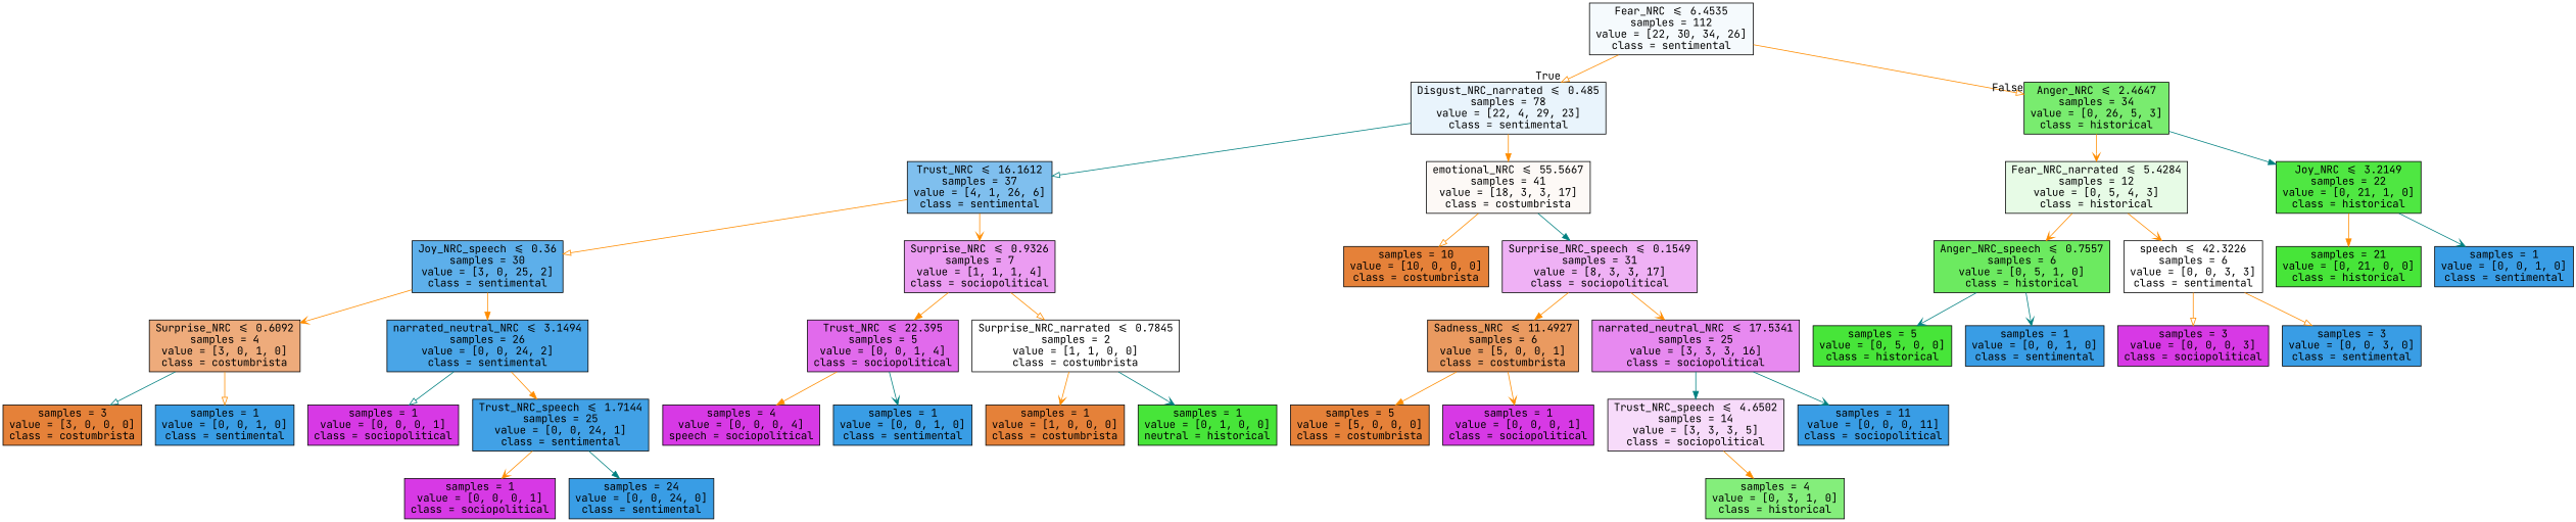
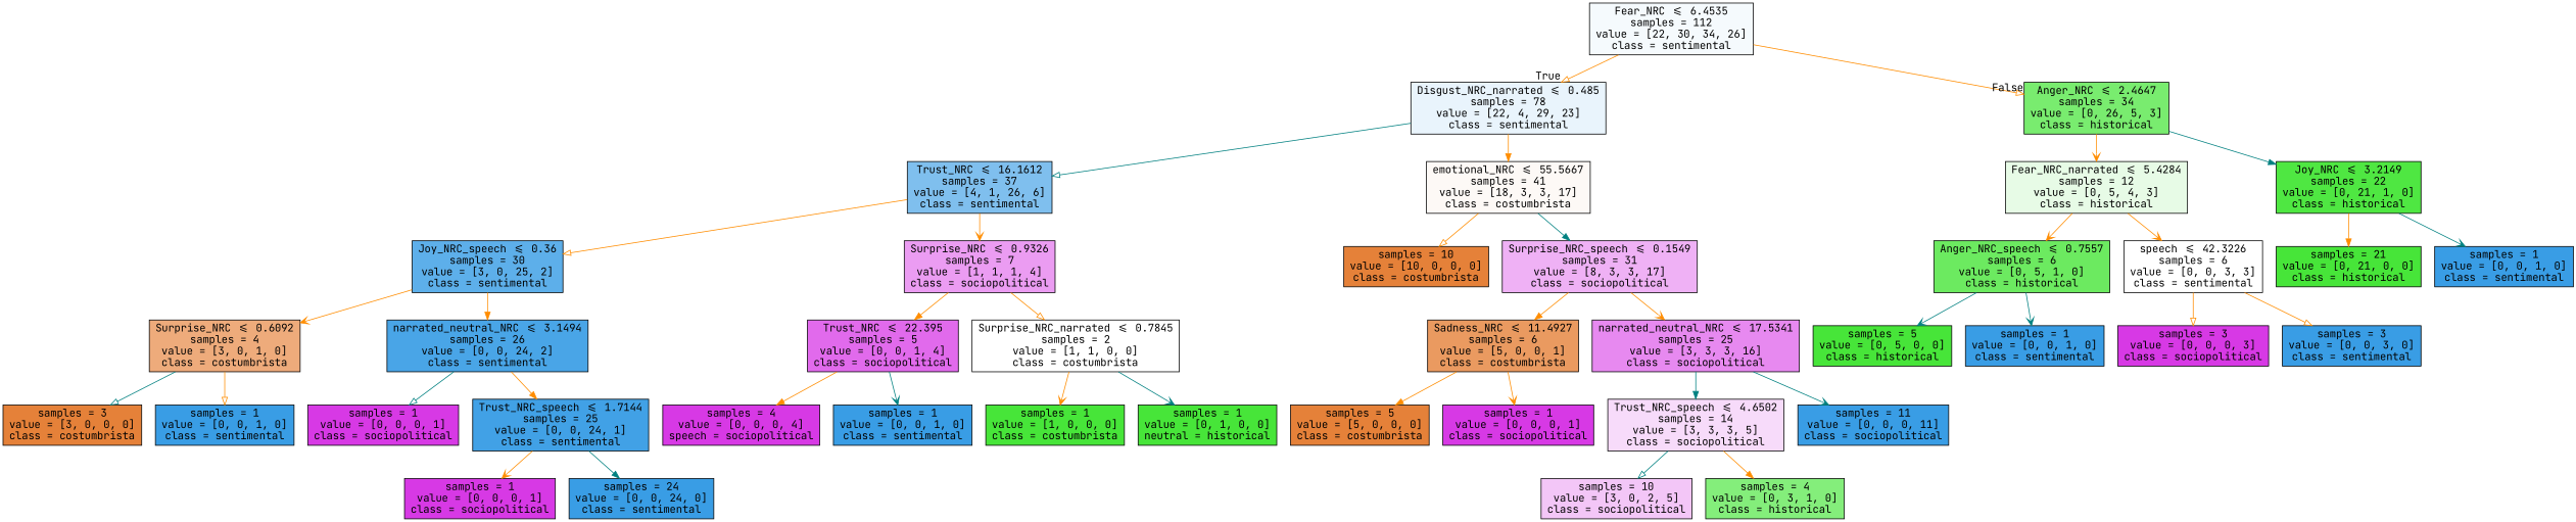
  digraph {
    fontname="JetBrains Mono"
    node [color=black fillcolor="#399de5ff" fontname="JetBrains Mono" shape=box style=filled]
    edge [arrowhead=vee color=darkorange fontname="JetBrains Mono"]
    n1 [fillcolor="#399de50c" label="Fear_NRC <= 6.4535\nsamples = 112\nvalue = [22, 30, 34, 26]\nclass = sentimental"]
    n2 [fillcolor="#399de51c" label="Disgust_NRC_narrated <= 0.485\nsamples = 78\nvalue = [22, 4, 29, 23]\nclass = sentimental"]
    n3 [fillcolor="#47e539b9" label="Anger_NRC <= 2.4647\nsamples = 34\nvalue = [0, 26, 5, 3]\nclass = historical"]
    n4 [fillcolor="#399de5a5" label="Trust_NRC <= 16.1612\nsamples = 37\nvalue = [4, 1, 26, 6]\nclass = sentimental"]
    n5 [fillcolor="#e581390b" label="emotional_NRC <= 55.5667\nsamples = 41\nvalue = [18, 3, 3, 17]\nclass = costumbrista"]
    n6 [fillcolor="#47e53920" label="Fear_NRC_narrated <= 5.4284\nsamples = 12\nvalue = [0, 5, 4, 3]\nclass = historical"]
    n7 [fillcolor="#47e539f3" label="Joy_NRC <= 3.2149\nsamples = 22\nvalue = [0, 21, 1, 0]\nclass = historical"]
    n8 [fillcolor="#399de5d0" label="Joy_NRC_speech <= 0.36\nsamples = 30\nvalue = [3, 0, 25, 2]\nclass = sentimental"]
    n9 [fillcolor="#d739e57f" label="Surprise_NRC <= 0.9326\nsamples = 7\nvalue = [1, 1, 1, 4]\nclass = sociopolitical"]
    n10 [fillcolor="#e58139ff" label="samples = 10\nvalue = [10, 0, 0, 0]\nclass = costumbrista"]
    n11 [fillcolor="#d739e564" label="Surprise_NRC_speech <= 0.1549\nsamples = 31\nvalue = [8, 3, 3, 17]\nclass = sociopolitical"]
    n12 [fillcolor="#e58139aa" label="Surprise_NRC <= 0.6092\nsamples = 4\nvalue = [3, 0, 1, 0]\nclass = costumbrista"]
    n13 [fillcolor="#399de5ea" label="narrated_neutral_NRC <= 3.1494\nsamples = 26\nvalue = [0, 0, 24, 2]\nclass = sentimental"]
    n14 [fillcolor="#d739e5bf" label="Trust_NRC <= 22.395\nsamples = 5\nvalue = [0, 0, 1, 4]\nclass = sociopolitical"]
    n15 [fillcolor="#e5813900" label="Surprise_NRC_narrated <= 0.7845\nsamples = 2\nvalue = [1, 1, 0, 0]\nclass = costumbrista"]
    n16 [fillcolor="#e58139ff" label="samples = 3\nvalue = [3, 0, 0, 0]\nclass = costumbrista"]
    n17 [label="samples = 1\nvalue = [0, 0, 1, 0]\nclass = sentimental"]
    n18 [fillcolor="#d739e5ff" label="samples = 1\nvalue = [0, 0, 0, 1]\nclass = sociopolitical"]
    n19 [fillcolor="#399de5f4" label="Trust_NRC_speech <= 1.7144\nsamples = 25\nvalue = [0, 0, 24, 1]\nclass = sentimental"]
    n20 [fillcolor="#d739e5ff" label="samples = 1\nvalue = [0, 0, 0, 1]\nclass = sociopolitical"]
    n21 [label="samples = 24\nvalue = [0, 0, 24, 0]\nclass = sentimental"]
    n22 [fillcolor="#d739e5ff" label="samples = 4\nvalue = [0, 0, 0, 4]\nspeech = sociopolitical"]
    n23 [label="samples = 1\nvalue = [0, 0, 1, 0]\nclass = sentimental"]
-   n24 [fillcolor="#e58139ff" label="samples = 1\nvalue = [1, 0, 0, 0]\nclass = costumbrista"]
+   n24 [fillcolor="#47e539ff" label="samples = 1\nvalue = [1, 0, 0, 0]\nclass = costumbrista"]
    n25 [fillcolor="#47e539ff" label="samples = 1\nvalue = [0, 1, 0, 0]\nneutral = historical"]
    n26 [fillcolor="#e58139cc" label="Sadness_NRC <= 11.4927\nsamples = 6\nvalue = [5, 0, 0, 1]\nclass = costumbrista"]
    n27 [fillcolor="#d739e597" label="narrated_neutral_NRC <= 17.5341\nsamples = 25\nvalue = [3, 3, 3, 16]\nclass = sociopolitical"]
    n28 [fillcolor="#e58139ff" label="samples = 5\nvalue = [5, 0, 0, 0]\nclass = costumbrista"]
    n29 [fillcolor="#d739e5ff" label="samples = 1\nvalue = [0, 0, 0, 1]\nclass = sociopolitical"]
    n30 [fillcolor="#d739e52e" label="Trust_NRC_speech <= 4.6502\nsamples = 14\nvalue = [3, 3, 3, 5]\nclass = sociopolitical"]
    n31 [label="samples = 11\nvalue = [0, 0, 0, 11]\nclass = sociopolitical"]
+   n32 [fillcolor="#d739e549" label="samples = 10\nvalue = [3, 0, 2, 5]\nclass = sociopolitical"]
    n33 [fillcolor="#47e539aa" label="samples = 4\nvalue = [0, 3, 1, 0]\nclass = historical"]
    n34 [fillcolor="#47e539cc" label="Anger_NRC_speech <= 0.7557\nsamples = 6\nvalue = [0, 5, 1, 0]\nclass = historical"]
    n35 [fillcolor="#399de500" label="speech <= 42.3226\nsamples = 6\nvalue = [0, 0, 3, 3]\nclass = sentimental"]
    n36 [fillcolor="#47e539ff" label="samples = 21\nvalue = [0, 21, 0, 0]\nclass = historical"]
    n37 [label="samples = 1\nvalue = [0, 0, 1, 0]\nclass = sentimental"]
    n38 [fillcolor="#47e539ff" label="samples = 5\nvalue = [0, 5, 0, 0]\nclass = historical"]
    n39 [label="samples = 1\nvalue = [0, 0, 1, 0]\nclass = sentimental"]
    n40 [fillcolor="#d739e5ff" label="samples = 3\nvalue = [0, 0, 0, 3]\nclass = sociopolitical"]
    n41 [label="samples = 3\nvalue = [0, 0, 3, 0]\nclass = sentimental"]
    n1 -> n2 [arrowhead=onormal headlabel=True labelangle=45 labeldistance=2.5]
    n1 -> n3 [arrowhead=onormal headlabel=False labelangle=-45 labeldistance=2.5]
    n2 -> n4 [arrowhead=onormal color=teal]
    n2 -> n5 [arrowhead=normal]
    n3 -> n6
    n3 -> n7 [arrowhead=normal color=teal]
    n4 -> n8 [arrowhead=onormal]
    n4 -> n9
    n5 -> n10 [arrowhead=onormal]
    n5 -> n11 [arrowhead=normal color=teal]
    n6 -> n34
    n6 -> n35
    n7 -> n36 [arrowhead=normal]
    n7 -> n37 [color=teal]
    n8 -> n12
    n8 -> n13 [arrowhead=normal]
    n9 -> n14 [arrowhead=normal]
    n9 -> n15 [arrowhead=onormal]
    n11 -> n26 [arrowhead=normal]
    n11 -> n27
    n12 -> n16 [arrowhead=onormal color=teal]
    n12 -> n17 [arrowhead=onormal]
    n13 -> n18 [arrowhead=onormal color=teal]
    n13 -> n19 [arrowhead=normal]
    n14 -> n22 [arrowhead=normal]
    n14 -> n23 [color=teal]
    n15 -> n24
    n15 -> n25 [color=teal]
    n19 -> n20
    n19 -> n21 [arrowhead=normal color=teal]
    n26 -> n28 [arrowhead=normal]
    n26 -> n29
    n27 -> n30 [arrowhead=normal color=teal]
    n27 -> n31 [color=teal]
+   n30 -> n32 [arrowhead=onormal color=teal]
    n30 -> n33 [arrowhead=normal]
    n34 -> n38 [color=teal]
    n34 -> n39 [color=teal]
    n35 -> n40 [arrowhead=onormal]
    n35 -> n41 [arrowhead=onormal]
  }
